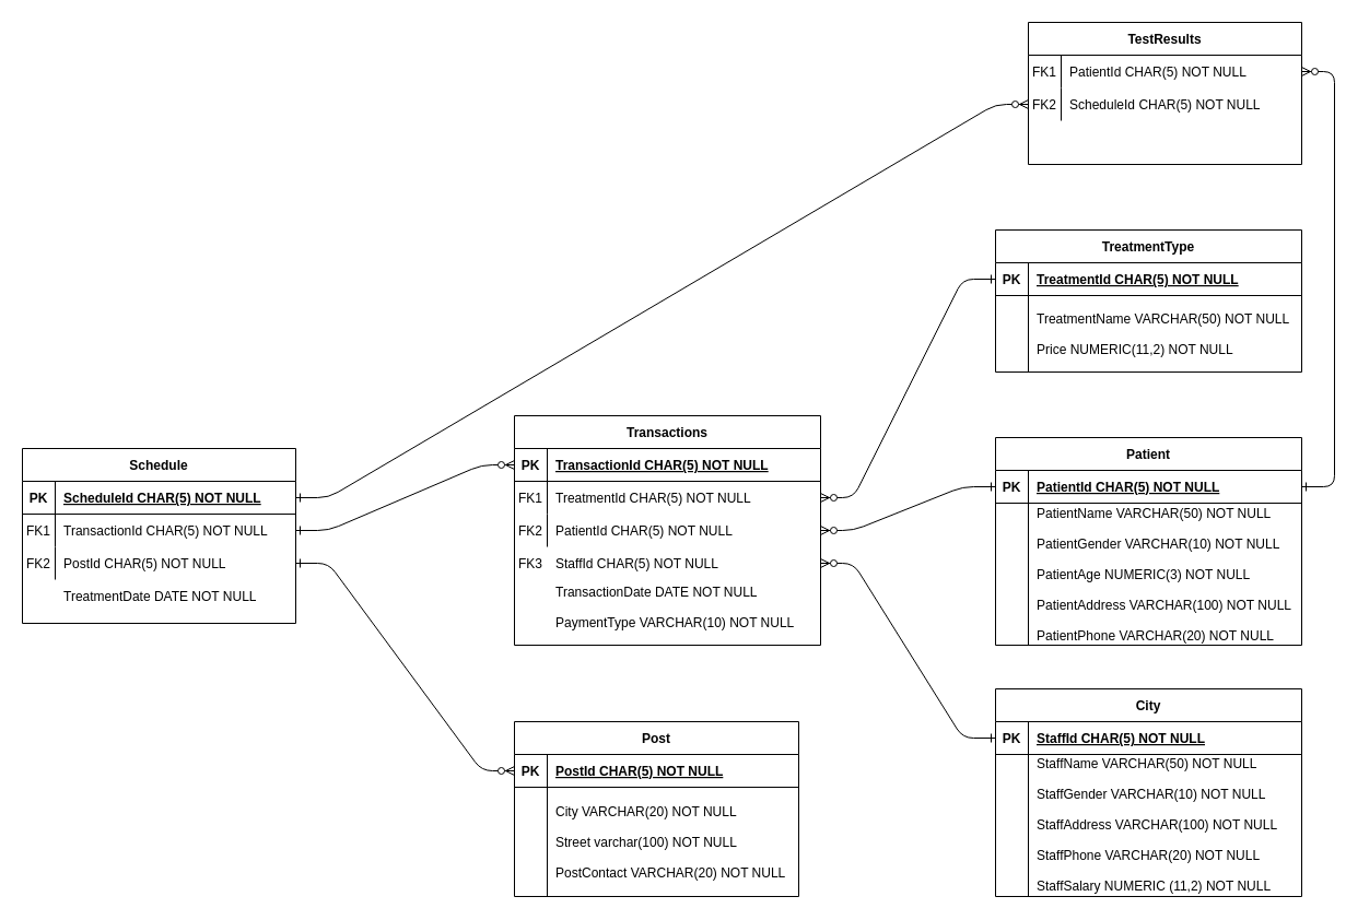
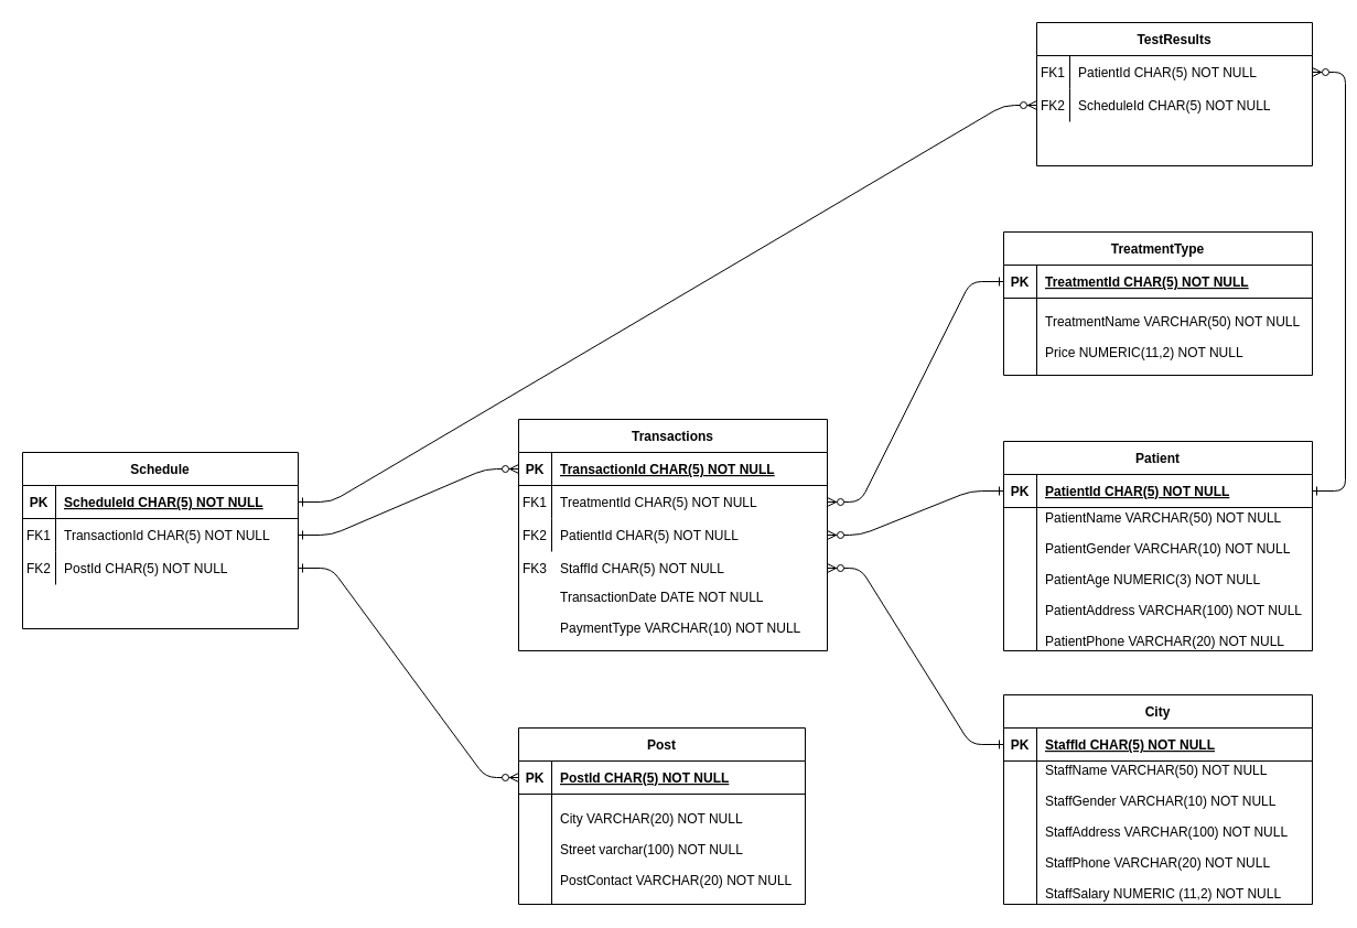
  <mxCell id="0" />
  <mxCell id="1" parent="0" />
  <mxCell id="2" value="City" style="shape=table;startSize=30;container=1;collapsible=1;childLayout=tableLayout;fixedRows=1;rowLines=0;fontStyle=1;align=center;resizeLast=1;" parent="1" vertex="1"><mxGeometry x="910" y="630" width="280" height="190" as="geometry" /></mxCell>
  <mxCell id="3" value="" style="shape=partialRectangle;collapsible=0;dropTarget=0;pointerEvents=0;fillColor=none;points=[[0,0.5],[1,0.5]];portConstraint=eastwest;top=0;left=0;right=0;bottom=1;" parent="2" vertex="1"><mxGeometry y="30" width="280" height="30" as="geometry" /></mxCell>
  <mxCell id="4" value="PK" style="shape=partialRectangle;overflow=hidden;connectable=0;fillColor=none;top=0;left=0;bottom=0;right=0;fontStyle=1;" parent="3" vertex="1"><mxGeometry width="30" height="30" as="geometry" /></mxCell>
  <mxCell id="5" value="StaffId CHAR(5) NOT NULL " style="shape=partialRectangle;overflow=hidden;connectable=0;fillColor=none;top=0;left=0;bottom=0;right=0;align=left;spacingLeft=6;fontStyle=5;" parent="3" vertex="1"><mxGeometry x="30" width="250" height="30" as="geometry" /></mxCell>
  <mxCell id="6" value="" style="shape=partialRectangle;collapsible=0;dropTarget=0;pointerEvents=0;fillColor=none;points=[[0,0.5],[1,0.5]];portConstraint=eastwest;top=0;left=0;right=0;bottom=0;" parent="2" vertex="1"><mxGeometry y="60" width="280" height="130" as="geometry" /></mxCell>
  <mxCell id="7" value="" style="shape=partialRectangle;overflow=hidden;connectable=0;fillColor=none;top=0;left=0;bottom=0;right=0;" parent="6" vertex="1"><mxGeometry width="30" height="130" as="geometry" /></mxCell>
  <mxCell id="8" value="StaffName VARCHAR(50) NOT NULL&#10;&#10;StaffGender VARCHAR(10) NOT NULL&#10;&#10;StaffAddress VARCHAR(100) NOT NULL&#10;&#10;StaffPhone VARCHAR(20) NOT NULL&#10;&#10;StaffSalary NUMERIC (11,2) NOT NULL&#10;" style="shape=partialRectangle;overflow=hidden;connectable=0;fillColor=none;top=0;left=0;bottom=0;right=0;align=left;spacingLeft=6;" parent="6" vertex="1"><mxGeometry x="30" width="250" height="130" as="geometry" /></mxCell>
  <mxCell id="9" value="TreatmentType" style="shape=table;startSize=30;container=1;collapsible=1;childLayout=tableLayout;fixedRows=1;rowLines=0;fontStyle=1;align=center;resizeLast=1;" parent="1" vertex="1"><mxGeometry x="910" y="210" width="280" height="130" as="geometry" /></mxCell>
  <mxCell id="10" value="" style="shape=partialRectangle;collapsible=0;dropTarget=0;pointerEvents=0;fillColor=none;points=[[0,0.5],[1,0.5]];portConstraint=eastwest;top=0;left=0;right=0;bottom=1;" parent="9" vertex="1"><mxGeometry y="30" width="280" height="30" as="geometry" /></mxCell>
  <mxCell id="11" value="PK" style="shape=partialRectangle;overflow=hidden;connectable=0;fillColor=none;top=0;left=0;bottom=0;right=0;fontStyle=1;" parent="10" vertex="1"><mxGeometry width="30" height="30" as="geometry" /></mxCell>
  <mxCell id="12" value="TreatmentId CHAR(5) NOT NULL " style="shape=partialRectangle;overflow=hidden;connectable=0;fillColor=none;top=0;left=0;bottom=0;right=0;align=left;spacingLeft=6;fontStyle=5;" parent="10" vertex="1"><mxGeometry x="30" width="250" height="30" as="geometry" /></mxCell>
  <mxCell id="13" value="" style="shape=partialRectangle;collapsible=0;dropTarget=0;pointerEvents=0;fillColor=none;points=[[0,0.5],[1,0.5]];portConstraint=eastwest;top=0;left=0;right=0;bottom=0;" parent="9" vertex="1"><mxGeometry y="60" width="280" height="70" as="geometry" /></mxCell>
  <mxCell id="14" value="" style="shape=partialRectangle;overflow=hidden;connectable=0;fillColor=none;top=0;left=0;bottom=0;right=0;" parent="13" vertex="1"><mxGeometry width="30" height="70" as="geometry" /></mxCell>
  <mxCell id="15" value="TreatmentName VARCHAR(50) NOT NULL&#10;&#10;Price NUMERIC(11,2) NOT NULL" style="shape=partialRectangle;overflow=hidden;connectable=0;fillColor=none;top=0;left=0;bottom=0;right=0;align=left;spacingLeft=6;" parent="13" vertex="1"><mxGeometry x="30" width="250" height="70" as="geometry" /></mxCell>
  <mxCell id="16" value="Patient" style="shape=table;startSize=30;container=1;collapsible=1;childLayout=tableLayout;fixedRows=1;rowLines=0;fontStyle=1;align=center;resizeLast=1;" parent="1" vertex="1"><mxGeometry x="910" y="400" width="280" height="190" as="geometry" /></mxCell>
  <mxCell id="17" value="" style="shape=partialRectangle;collapsible=0;dropTarget=0;pointerEvents=0;fillColor=none;points=[[0,0.5],[1,0.5]];portConstraint=eastwest;top=0;left=0;right=0;bottom=1;" parent="16" vertex="1"><mxGeometry y="30" width="280" height="30" as="geometry" /></mxCell>
  <mxCell id="18" value="PK" style="shape=partialRectangle;overflow=hidden;connectable=0;fillColor=none;top=0;left=0;bottom=0;right=0;fontStyle=1;" parent="17" vertex="1"><mxGeometry width="30" height="30" as="geometry" /></mxCell>
  <mxCell id="19" value="PatientId CHAR(5) NOT NULL " style="shape=partialRectangle;overflow=hidden;connectable=0;fillColor=none;top=0;left=0;bottom=0;right=0;align=left;spacingLeft=6;fontStyle=5;" parent="17" vertex="1"><mxGeometry x="30" width="250" height="30" as="geometry" /></mxCell>
  <mxCell id="20" value="" style="shape=partialRectangle;collapsible=0;dropTarget=0;pointerEvents=0;fillColor=none;points=[[0,0.5],[1,0.5]];portConstraint=eastwest;top=0;left=0;right=0;bottom=0;" parent="16" vertex="1"><mxGeometry y="60" width="280" height="130" as="geometry" /></mxCell>
  <mxCell id="21" value="" style="shape=partialRectangle;overflow=hidden;connectable=0;fillColor=none;top=0;left=0;bottom=0;right=0;" parent="20" vertex="1"><mxGeometry width="30" height="130" as="geometry" /></mxCell>
  <mxCell id="22" value="PatientName VARCHAR(50) NOT NULL&#10;&#10;PatientGender VARCHAR(10) NOT NULL&#10;&#10;PatientAge NUMERIC(3) NOT NULL&#10;&#10;PatientAddress VARCHAR(100) NOT NULL&#10;&#10;PatientPhone VARCHAR(20) NOT NULL" style="shape=partialRectangle;overflow=hidden;connectable=0;fillColor=none;top=0;left=0;bottom=0;right=0;align=left;spacingLeft=6;spacingTop=0;spacing=2;verticalAlign=middle;" parent="20" vertex="1"><mxGeometry x="30" width="250" height="130" as="geometry" /></mxCell>
  <mxCell id="23" value="Post" style="shape=table;startSize=30;container=1;collapsible=1;childLayout=tableLayout;fixedRows=1;rowLines=0;fontStyle=1;align=center;resizeLast=1;" vertex="1" parent="1"><mxGeometry x="470" y="660" width="260" height="160" as="geometry" /></mxCell>
  <mxCell id="24" value="" style="shape=partialRectangle;collapsible=0;dropTarget=0;pointerEvents=0;fillColor=none;points=[[0,0.5],[1,0.5]];portConstraint=eastwest;top=0;left=0;right=0;bottom=1;" vertex="1" parent="23"><mxGeometry y="30" width="260" height="30" as="geometry" /></mxCell>
  <mxCell id="25" value="PK" style="shape=partialRectangle;overflow=hidden;connectable=0;fillColor=none;top=0;left=0;bottom=0;right=0;fontStyle=1;" vertex="1" parent="24"><mxGeometry width="30" height="30" as="geometry" /></mxCell>
  <mxCell id="26" value="PostId CHAR(5) NOT NULL " style="shape=partialRectangle;overflow=hidden;connectable=0;fillColor=none;top=0;left=0;bottom=0;right=0;align=left;spacingLeft=6;fontStyle=5;" vertex="1" parent="24"><mxGeometry x="30" width="230" height="30" as="geometry" /></mxCell>
  <mxCell id="27" value="" style="shape=partialRectangle;collapsible=0;dropTarget=0;pointerEvents=0;fillColor=none;points=[[0,0.5],[1,0.5]];portConstraint=eastwest;top=0;left=0;right=0;bottom=0;" vertex="1" parent="23"><mxGeometry y="60" width="260" height="100" as="geometry" /></mxCell>
  <mxCell id="28" value="" style="shape=partialRectangle;overflow=hidden;connectable=0;fillColor=none;top=0;left=0;bottom=0;right=0;" vertex="1" parent="27"><mxGeometry width="30" height="100" as="geometry" /></mxCell>
  <mxCell id="29" value="City VARCHAR(20) NOT NULL&#10;&#10;Street varchar(100) NOT NULL&#10;&#10;PostContact VARCHAR(20) NOT NULL" style="shape=partialRectangle;overflow=hidden;connectable=0;fillColor=none;top=0;left=0;bottom=0;right=0;align=left;spacingLeft=6;" vertex="1" parent="27"><mxGeometry x="30" width="230" height="100" as="geometry" /></mxCell>
  <mxCell id="30" value="" style="group" vertex="1" connectable="0" parent="1"><mxGeometry x="470" y="380" width="280" height="210" as="geometry" /></mxCell>
  <mxCell id="31" value="Transactions" style="shape=table;startSize=30;container=1;collapsible=1;childLayout=tableLayout;fixedRows=1;rowLines=0;fontStyle=1;align=center;resizeLast=1;" vertex="1" parent="30"><mxGeometry width="280" height="210" as="geometry" /></mxCell>
  <mxCell id="32" value="" style="shape=partialRectangle;collapsible=0;dropTarget=0;pointerEvents=0;fillColor=none;points=[[0,0.5],[1,0.5]];portConstraint=eastwest;top=0;left=0;right=0;bottom=1;" vertex="1" parent="31"><mxGeometry y="30" width="280" height="30" as="geometry" /></mxCell>
  <mxCell id="33" value="PK" style="shape=partialRectangle;overflow=hidden;connectable=0;fillColor=none;top=0;left=0;bottom=0;right=0;fontStyle=1;" vertex="1" parent="32"><mxGeometry width="30" height="30" as="geometry" /></mxCell>
  <mxCell id="34" value="TransactionId CHAR(5) NOT NULL " style="shape=partialRectangle;overflow=hidden;connectable=0;fillColor=none;top=0;left=0;bottom=0;right=0;align=left;spacingLeft=6;fontStyle=5;" vertex="1" parent="32"><mxGeometry x="30" width="250" height="30" as="geometry" /></mxCell>
  <mxCell id="35" value="" style="shape=partialRectangle;collapsible=0;dropTarget=0;pointerEvents=0;fillColor=none;points=[[0,0.5],[1,0.5]];portConstraint=eastwest;top=0;left=0;right=0;bottom=0;" vertex="1" parent="31"><mxGeometry y="60" width="280" height="30" as="geometry" /></mxCell>
  <mxCell id="36" value="FK1" style="shape=partialRectangle;overflow=hidden;connectable=0;fillColor=none;top=0;left=0;bottom=0;right=0;" vertex="1" parent="35"><mxGeometry width="30" height="30" as="geometry" /></mxCell>
  <mxCell id="37" value="TreatmentId CHAR(5) NOT NULL" style="shape=partialRectangle;overflow=hidden;connectable=0;fillColor=none;top=0;left=0;bottom=0;right=0;align=left;spacingLeft=6;" vertex="1" parent="35"><mxGeometry x="30" width="250" height="30" as="geometry" /></mxCell>
  <mxCell id="38" value="" style="shape=partialRectangle;collapsible=0;dropTarget=0;pointerEvents=0;fillColor=none;points=[[0,0.5],[1,0.5]];portConstraint=eastwest;top=0;left=0;right=0;bottom=0;" vertex="1" parent="31"><mxGeometry y="90" width="280" height="30" as="geometry" /></mxCell>
  <mxCell id="39" value="" style="shape=partialRectangle;overflow=hidden;connectable=0;fillColor=none;top=0;left=0;bottom=0;right=0;" vertex="1" parent="38"><mxGeometry width="30" height="30" as="geometry" /></mxCell>
  <mxCell id="40" value="PatientId CHAR(5) NOT NULL" style="shape=partialRectangle;overflow=hidden;connectable=0;fillColor=none;top=0;left=0;bottom=0;right=0;align=left;spacingLeft=6;" vertex="1" parent="38"><mxGeometry x="30" width="250" height="30" as="geometry" /></mxCell>
  <mxCell id="41" value="FK2" style="shape=partialRectangle;overflow=hidden;connectable=0;fillColor=none;top=0;left=0;bottom=0;right=0;" vertex="1" parent="30"><mxGeometry y="90" width="30" height="30" as="geometry" /></mxCell>
  <mxCell id="42" value="" style="shape=partialRectangle;collapsible=0;dropTarget=0;pointerEvents=0;fillColor=none;points=[[0,0.5],[1,0.5]];portConstraint=eastwest;top=0;left=0;right=0;bottom=0;" vertex="1" parent="30"><mxGeometry y="120" width="280" height="30" as="geometry" /></mxCell>
  <mxCell id="43" value="" style="shape=partialRectangle;overflow=hidden;connectable=0;fillColor=none;top=0;left=0;bottom=0;right=0;" vertex="1" parent="42"><mxGeometry width="33.6" height="30" as="geometry" /></mxCell>
  <mxCell id="44" value="StaffId CHAR(5) NOT NULL" style="shape=partialRectangle;overflow=hidden;connectable=0;fillColor=none;top=0;left=0;bottom=0;right=0;align=left;spacingLeft=6;" vertex="1" parent="42"><mxGeometry x="30" width="250" height="30" as="geometry" /></mxCell>
  <mxCell id="45" value="FK3" style="shape=partialRectangle;overflow=hidden;connectable=0;fillColor=none;top=0;left=0;bottom=0;right=0;" vertex="1" parent="30"><mxGeometry y="120" width="30" height="30" as="geometry" /></mxCell>
  <mxCell id="46" value="TransactionDate DATE NOT NULL&#10;&#10;PaymentType VARCHAR(10) NOT NULL" style="shape=partialRectangle;overflow=hidden;connectable=0;fillColor=none;top=0;left=0;bottom=0;right=0;align=left;spacingLeft=6;" vertex="1" parent="30"><mxGeometry x="30" y="140" width="250" height="70" as="geometry" /></mxCell>
  <mxCell id="47" value="" style="group" vertex="1" connectable="0" parent="1"><mxGeometry x="940" y="20" width="250" height="130" as="geometry" /></mxCell>
  <mxCell id="48" value="TestResults" style="shape=table;startSize=30;container=1;collapsible=1;childLayout=tableLayout;fixedRows=1;rowLines=0;fontStyle=1;align=center;resizeLast=1;" vertex="1" parent="47"><mxGeometry width="250" height="130" as="geometry" /></mxCell>
  <mxCell id="49" value="" style="shape=partialRectangle;collapsible=0;dropTarget=0;pointerEvents=0;fillColor=none;points=[[0,0.5],[1,0.5]];portConstraint=eastwest;top=0;left=0;right=0;bottom=0;" vertex="1" parent="48"><mxGeometry y="30" width="250" height="30" as="geometry" /></mxCell>
  <mxCell id="50" value="FK1" style="shape=partialRectangle;overflow=hidden;connectable=0;fillColor=none;top=0;left=0;bottom=0;right=0;" vertex="1" parent="49"><mxGeometry width="30" height="30" as="geometry" /></mxCell>
  <mxCell id="51" value="PatientId CHAR(5) NOT NULL" style="shape=partialRectangle;overflow=hidden;connectable=0;fillColor=none;top=0;left=0;bottom=0;right=0;align=left;spacingLeft=6;" vertex="1" parent="49"><mxGeometry x="30" width="220" height="30" as="geometry" /></mxCell>
  <mxCell id="52" value="" style="shape=partialRectangle;collapsible=0;dropTarget=0;pointerEvents=0;fillColor=none;points=[[0,0.5],[1,0.5]];portConstraint=eastwest;top=0;left=0;right=0;bottom=0;" vertex="1" parent="48"><mxGeometry y="60" width="250" height="30" as="geometry" /></mxCell>
  <mxCell id="53" value="" style="shape=partialRectangle;overflow=hidden;connectable=0;fillColor=none;top=0;left=0;bottom=0;right=0;" vertex="1" parent="52"><mxGeometry width="30" height="30" as="geometry" /></mxCell>
  <mxCell id="54" value="ScheduleId CHAR(5) NOT NULL" style="shape=partialRectangle;overflow=hidden;connectable=0;fillColor=none;top=0;left=0;bottom=0;right=0;align=left;spacingLeft=6;" vertex="1" parent="52"><mxGeometry x="30" width="220" height="30" as="geometry" /></mxCell>
  <mxCell id="55" value="" style="shape=partialRectangle;collapsible=0;dropTarget=0;pointerEvents=0;fillColor=none;points=[[0,0.5],[1,0.5]];portConstraint=eastwest;top=0;left=0;right=0;bottom=0;" vertex="1" parent="47"><mxGeometry y="90" width="250" height="30" as="geometry" /></mxCell>
  <mxCell id="56" value="" style="shape=partialRectangle;overflow=hidden;connectable=0;fillColor=none;top=0;left=0;bottom=0;right=0;" vertex="1" parent="55"><mxGeometry width="30" height="30" as="geometry" /></mxCell>
  <mxCell id="57" value="FK2" style="shape=partialRectangle;overflow=hidden;connectable=0;fillColor=none;top=0;left=0;bottom=0;right=0;" vertex="1" parent="47"><mxGeometry y="60" width="30" height="30" as="geometry" /></mxCell>
  <mxCell id="58" value="" style="edgeStyle=entityRelationEdgeStyle;endArrow=ERzeroToMany;startArrow=ERone;endFill=1;startFill=0;exitX=0;exitY=0.5;exitDx=0;exitDy=0;" edge="1" parent="1" source="10" target="35"><mxGeometry width="100" height="100" relative="1" as="geometry"><mxPoint x="925" y="-45" as="sourcePoint" /><mxPoint x="930" y="315" as="targetPoint" /></mxGeometry></mxCell>
  <mxCell id="59" value="" style="edgeStyle=entityRelationEdgeStyle;endArrow=ERzeroToMany;startArrow=ERone;endFill=1;startFill=0;exitX=0;exitY=0.5;exitDx=0;exitDy=0;" edge="1" parent="1" source="17" target="38"><mxGeometry width="100" height="100" relative="1" as="geometry"><mxPoint x="650" y="265" as="sourcePoint" /><mxPoint x="500" y="465" as="targetPoint" /></mxGeometry></mxCell>
  <mxCell id="60" value="" style="group" vertex="1" connectable="0" parent="1"><mxGeometry x="20" y="410" width="250" height="160" as="geometry" /></mxCell>
  <mxCell id="61" value="Schedule" style="shape=table;startSize=30;container=1;collapsible=1;childLayout=tableLayout;fixedRows=1;rowLines=0;fontStyle=1;align=center;resizeLast=1;" vertex="1" parent="60"><mxGeometry width="250" height="160" as="geometry" /></mxCell>
  <mxCell id="62" value="" style="shape=partialRectangle;collapsible=0;dropTarget=0;pointerEvents=0;fillColor=none;points=[[0,0.5],[1,0.5]];portConstraint=eastwest;top=0;left=0;right=0;bottom=1;" vertex="1" parent="61"><mxGeometry y="30" width="250" height="30" as="geometry" /></mxCell>
  <mxCell id="63" value="PK" style="shape=partialRectangle;overflow=hidden;connectable=0;fillColor=none;top=0;left=0;bottom=0;right=0;fontStyle=1;" vertex="1" parent="62"><mxGeometry width="30" height="30" as="geometry" /></mxCell>
  <mxCell id="64" value="ScheduleId CHAR(5) NOT NULL " style="shape=partialRectangle;overflow=hidden;connectable=0;fillColor=none;top=0;left=0;bottom=0;right=0;align=left;spacingLeft=6;fontStyle=5;" vertex="1" parent="62"><mxGeometry x="30" width="220" height="30" as="geometry" /></mxCell>
  <mxCell id="65" value="" style="shape=partialRectangle;collapsible=0;dropTarget=0;pointerEvents=0;fillColor=none;points=[[0,0.5],[1,0.5]];portConstraint=eastwest;top=0;left=0;right=0;bottom=0;" vertex="1" parent="61"><mxGeometry y="60" width="250" height="30" as="geometry" /></mxCell>
  <mxCell id="66" value="FK1" style="shape=partialRectangle;overflow=hidden;connectable=0;fillColor=none;top=0;left=0;bottom=0;right=0;" vertex="1" parent="65"><mxGeometry width="30" height="30" as="geometry" /></mxCell>
  <mxCell id="67" value="TransactionId CHAR(5) NOT NULL" style="shape=partialRectangle;overflow=hidden;connectable=0;fillColor=none;top=0;left=0;bottom=0;right=0;align=left;spacingLeft=6;" vertex="1" parent="65"><mxGeometry x="30" width="220" height="30" as="geometry" /></mxCell>
  <mxCell id="68" value="" style="shape=partialRectangle;collapsible=0;dropTarget=0;pointerEvents=0;fillColor=none;points=[[0,0.5],[1,0.5]];portConstraint=eastwest;top=0;left=0;right=0;bottom=0;" vertex="1" parent="61"><mxGeometry y="90" width="250" height="30" as="geometry" /></mxCell>
  <mxCell id="69" value="" style="shape=partialRectangle;overflow=hidden;connectable=0;fillColor=none;top=0;left=0;bottom=0;right=0;" vertex="1" parent="68"><mxGeometry width="30" height="30" as="geometry" /></mxCell>
  <mxCell id="70" value="PostId CHAR(5) NOT NULL" style="shape=partialRectangle;overflow=hidden;connectable=0;fillColor=none;top=0;left=0;bottom=0;right=0;align=left;spacingLeft=6;" vertex="1" parent="68"><mxGeometry x="30" width="220" height="30" as="geometry" /></mxCell>
  <mxCell id="71" value="FK2" style="shape=partialRectangle;overflow=hidden;connectable=0;fillColor=none;top=0;left=0;bottom=0;right=0;" vertex="1" parent="60"><mxGeometry y="90" width="30" height="30" as="geometry" /></mxCell>
- <mxCell id="72" value="TreatmentDate DATE NOT NULL" style="shape=partialRectangle;overflow=hidden;connectable=0;fillColor=none;top=0;left=0;bottom=0;right=0;align=left;spacingLeft=6;" vertex="1" parent="60"><mxGeometry x="30" y="120" width="220" height="30" as="geometry" /></mxCell>
  <mxCell id="73" value="" style="edgeStyle=entityRelationEdgeStyle;endArrow=ERzeroToMany;startArrow=ERone;endFill=1;startFill=0;exitX=0;exitY=0.5;exitDx=0;exitDy=0;entryX=1;entryY=0.5;entryDx=0;entryDy=0;" edge="1" parent="1" source="3" target="42"><mxGeometry width="100" height="100" relative="1" as="geometry"><mxPoint x="780" y="435" as="sourcePoint" /><mxPoint x="500" y="495" as="targetPoint" /></mxGeometry></mxCell>
  <mxCell id="74" value="" style="edgeStyle=entityRelationEdgeStyle;endArrow=ERzeroToMany;startArrow=ERone;endFill=1;startFill=0;exitX=1;exitY=0.5;exitDx=0;exitDy=0;entryX=0;entryY=0.5;entryDx=0;entryDy=0;" edge="1" parent="1" source="65" target="32"><mxGeometry width="100" height="100" relative="1" as="geometry"><mxPoint x="780" y="655" as="sourcePoint" /><mxPoint x="590" y="525" as="targetPoint" /></mxGeometry></mxCell>
  <mxCell id="75" value="" style="edgeStyle=entityRelationEdgeStyle;endArrow=ERzeroToMany;startArrow=ERone;endFill=1;startFill=0;exitX=1;exitY=0.5;exitDx=0;exitDy=0;" edge="1" parent="1" source="62" target="52"><mxGeometry width="100" height="100" relative="1" as="geometry"><mxPoint x="280" y="495" as="sourcePoint" /><mxPoint x="500" y="910" as="targetPoint" /></mxGeometry></mxCell>
  <mxCell id="76" value="" style="edgeStyle=entityRelationEdgeStyle;endArrow=ERzeroToMany;startArrow=ERone;endFill=1;startFill=0;entryX=0;entryY=0.5;entryDx=0;entryDy=0;" edge="1" parent="1" source="68" target="24"><mxGeometry width="100" height="100" relative="1" as="geometry"><mxPoint x="20" y="510" as="sourcePoint" /><mxPoint x="450" y="990" as="targetPoint" /></mxGeometry></mxCell>
  <mxCell id="77" value="" style="edgeStyle=entityRelationEdgeStyle;endArrow=ERzeroToMany;startArrow=ERone;endFill=1;startFill=0;exitX=1;exitY=0.5;exitDx=0;exitDy=0;entryX=1;entryY=0.5;entryDx=0;entryDy=0;" edge="1" parent="1" source="17" target="49"><mxGeometry width="100" height="100" relative="1" as="geometry"><mxPoint x="920" y="455" as="sourcePoint" /><mxPoint x="700" y="495" as="targetPoint" /></mxGeometry></mxCell>
